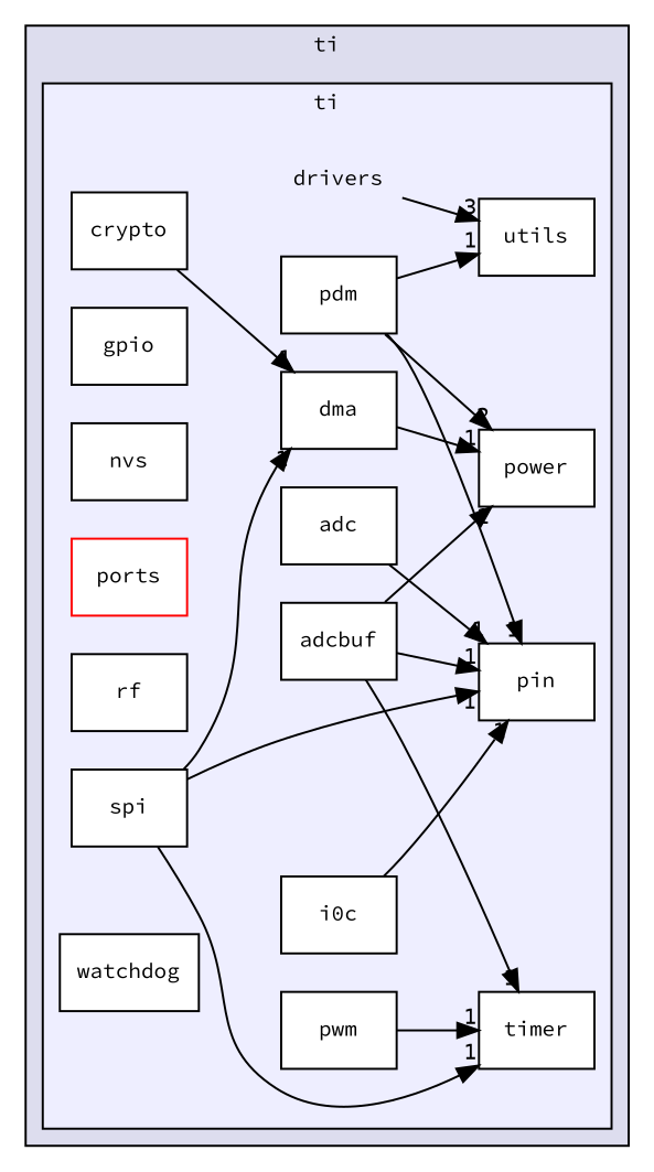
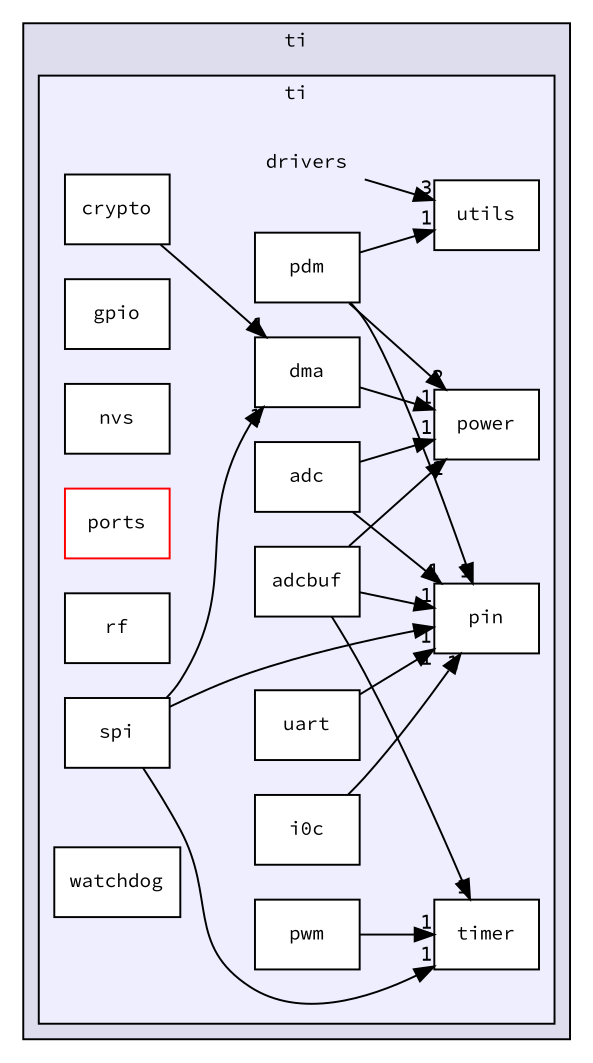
  digraph {
    compound=true
    fontname="Source Code Pro"
    rankdir=LR
    node [fontname="Source Code Pro" fontsize=10 shape=box color=black fillcolor=white style=filled]
    edge [fontname="Source Code Pro" headlabel=1 labeldistance=1.5 labelfontname=Helvetica labelfontsize=10]
    n1 [label=drivers shape=plaintext color="" fillcolor="" style=""]
    n2 [label=adc]
    n3 [label=adcbuf]
    n4 [label=crypto]
    n5 [label=dma]
    n6 [label=gpio]
    n7 [label=i0c]
    n8 [label=nvs]
    n9 [label=pdm]
    n10 [label=pin]
    n11 [color=red label=ports]
    n12 [label=power]
    n13 [label=pwm]
    n14 [label=rf]
    n15 [label=spi]
    n16 [label=timer]
+   n17 [label=uart]
    n18 [label=utils]
    n19 [label=watchdog]
    subgraph cluster_1 {
      bgcolor="#ddddee"
      fontsize=10
      label=ti
      pencolor=black
      subgraph cluster_2 {
        bgcolor="#eeeeff"
        fontsize=10
        label=ti
        pencolor=black
        n1
        n2
        n3
        n4
        n5
        n6
        n7
        n8
        n9
        n10
        n11
        n12
        n13
        n14
        n15
        n16
+       n17
        n18
        n19
      }
    }
    n1 -> n18 [headlabel=3]
    n2 -> n10
+   n2 -> n12
    n3 -> n10
    n3 -> n12
    n3 -> n16
    n4 -> n5
    n5 -> n12
    n7 -> n10
    n9 -> n10
    n9 -> n12 [headlabel=2]
    n9 -> n18
    n13 -> n16
    n15 -> n5
    n15 -> n10
    n15 -> n16
+   n17 -> n10
  }
